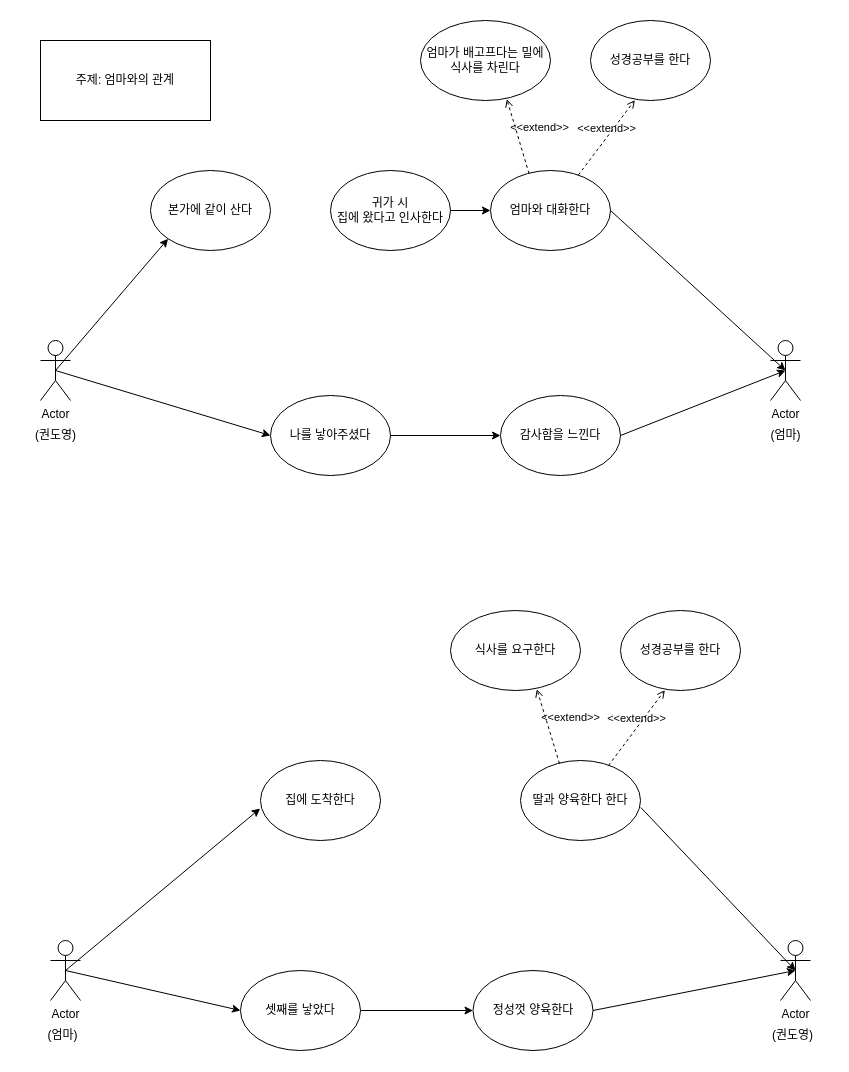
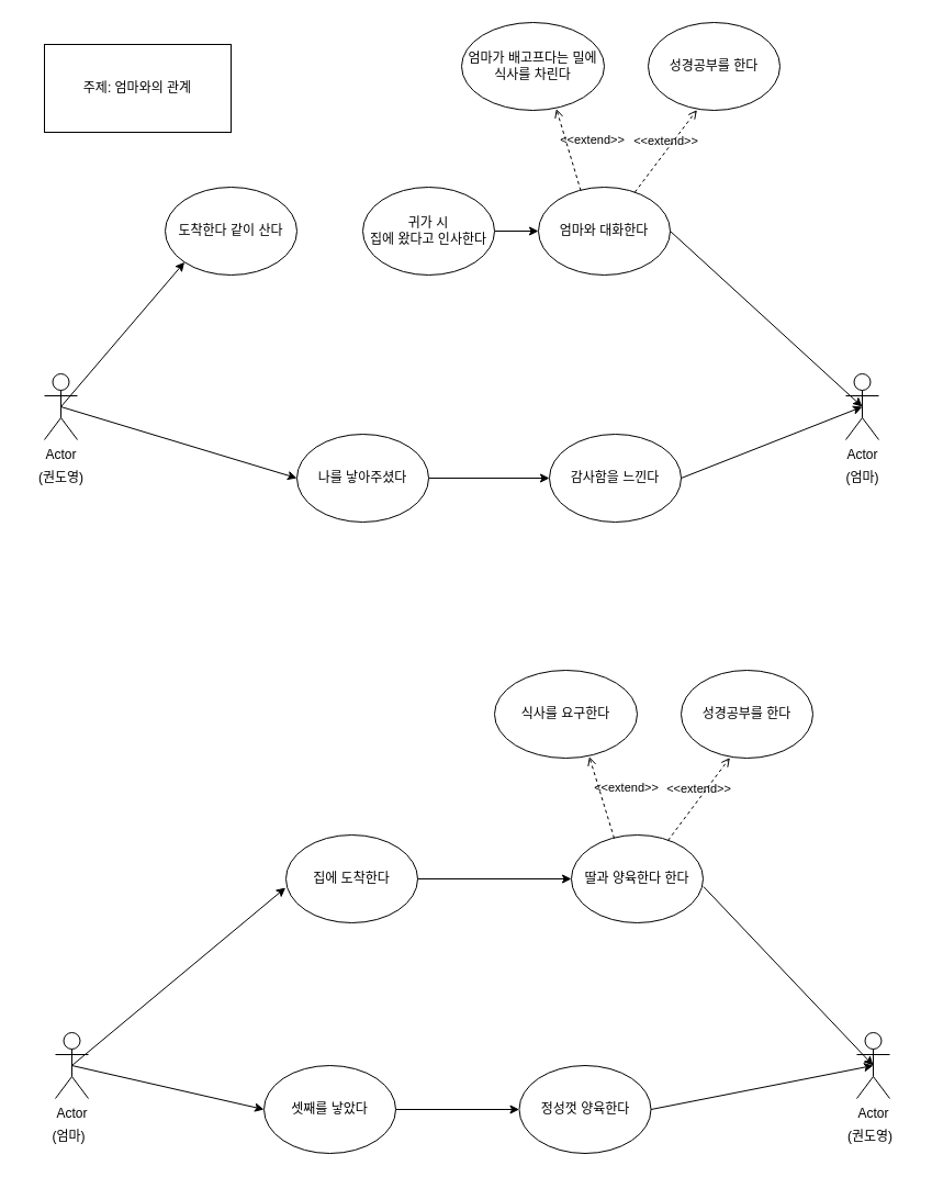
  <mxCell id="0" />
  <mxCell id="1" parent="0" />
  <mxCell id="2" value="Actor" style="shape=umlActor;verticalLabelPosition=bottom;verticalAlign=top;html=1;outlineConnect=0;" parent="1" vertex="1"><mxGeometry x="40" y="340" width="30" height="60" as="geometry" /></mxCell>
  <mxCell id="3" value="(권도영)" style="text;html=1;align=center;verticalAlign=middle;resizable=0;points=[];autosize=1;strokeColor=none;fillColor=none;" parent="1" vertex="1"><mxGeometry x="20" y="420" width="70" height="30" as="geometry" /></mxCell>
  <mxCell id="4" value="Actor" style="shape=umlActor;verticalLabelPosition=bottom;verticalAlign=top;html=1;outlineConnect=0;" parent="1" vertex="1"><mxGeometry x="770" y="340" width="30" height="60" as="geometry" /></mxCell>
  <mxCell id="5" value="(엄마)" style="text;html=1;align=center;verticalAlign=middle;resizable=0;points=[];autosize=1;strokeColor=none;fillColor=none;" parent="1" vertex="1"><mxGeometry x="755" y="420" width="60" height="30" as="geometry" /></mxCell>
  <mxCell id="6" value="Actor" style="shape=umlActor;verticalLabelPosition=bottom;verticalAlign=top;html=1;outlineConnect=0;" parent="1" vertex="1"><mxGeometry x="50" y="940" width="30" height="60" as="geometry" /></mxCell>
  <mxCell id="7" value="(권도영)" style="text;html=1;align=center;verticalAlign=middle;resizable=0;points=[];autosize=1;strokeColor=none;fillColor=none;" parent="1" vertex="1"><mxGeometry x="757" y="1020" width="70" height="30" as="geometry" /></mxCell>
  <mxCell id="8" value="Actor" style="shape=umlActor;verticalLabelPosition=bottom;verticalAlign=top;html=1;outlineConnect=0;" parent="1" vertex="1"><mxGeometry x="780" y="940" width="30" height="60" as="geometry" /></mxCell>
  <mxCell id="9" value="(엄마)" style="text;html=1;align=center;verticalAlign=middle;resizable=0;points=[];autosize=1;strokeColor=none;fillColor=none;" parent="1" vertex="1"><mxGeometry x="32" y="1020" width="60" height="30" as="geometry" /></mxCell>
  <mxCell id="10" value="" style="edgeStyle=orthogonalEdgeStyle;rounded=0;orthogonalLoop=1;jettySize=auto;html=1;" edge="1" parent="1" source="11" target="17"><mxGeometry relative="1" as="geometry" /></mxCell>
  <mxCell id="11" value="귀가 시&lt;br&gt;집에 왔다고 인사한다" style="ellipse;whiteSpace=wrap;html=1;" parent="1" vertex="1"><mxGeometry x="330" y="170" width="120" height="80" as="geometry" /></mxCell>
  <mxCell id="12" value="주제: 엄마와의 관계" style="rounded=0;whiteSpace=wrap;html=1;" parent="1" vertex="1"><mxGeometry x="40" y="40" width="170" height="80" as="geometry" /></mxCell>
  <mxCell id="13" value="" style="endArrow=classic;html=1;rounded=0;exitX=0.5;exitY=0.5;exitDx=0;exitDy=0;exitPerimeter=0;entryX=0;entryY=1;entryDx=0;entryDy=0;" parent="1" source="2" target="33" edge="1"><mxGeometry width="50" height="50" relative="1" as="geometry"><mxPoint x="550" y="250" as="sourcePoint" /><mxPoint x="140" y="280" as="targetPoint" /></mxGeometry></mxCell>
  <mxCell id="14" value="" style="edgeStyle=orthogonalEdgeStyle;rounded=0;orthogonalLoop=1;jettySize=auto;html=1;" edge="1" parent="1" source="15" target="26"><mxGeometry relative="1" as="geometry" /></mxCell>
  <mxCell id="15" value="나를 낳아주셨다" style="ellipse;whiteSpace=wrap;html=1;" vertex="1" parent="1"><mxGeometry x="270" y="395" width="120" height="80" as="geometry" /></mxCell>
  <mxCell id="16" value="" style="endArrow=classic;html=1;rounded=0;exitX=0.5;exitY=0.5;exitDx=0;exitDy=0;exitPerimeter=0;entryX=0;entryY=0.5;entryDx=0;entryDy=0;" edge="1" parent="1" target="15" source="2"><mxGeometry width="50" height="50" relative="1" as="geometry"><mxPoint x="70" y="369.5" as="sourcePoint" /><mxPoint x="265" y="369.5" as="targetPoint" /></mxGeometry></mxCell>
  <mxCell id="17" value="엄마와 대화한다" style="ellipse;whiteSpace=wrap;html=1;" vertex="1" parent="1"><mxGeometry x="490" y="170" width="120" height="80" as="geometry" /></mxCell>
+ <mxCell id="18" value="" style="edgeStyle=orthogonalEdgeStyle;rounded=0;orthogonalLoop=1;jettySize=auto;html=1;" edge="1" parent="1" source="19" target="24"><mxGeometry relative="1" as="geometry" /></mxCell>
  <mxCell id="19" value="집에 도착한다" style="ellipse;whiteSpace=wrap;html=1;" vertex="1" parent="1"><mxGeometry x="260" y="760" width="120" height="80" as="geometry" /></mxCell>
  <mxCell id="20" value="" style="endArrow=classic;html=1;rounded=0;entryX=-0.003;entryY=0.6;entryDx=0;entryDy=0;entryPerimeter=0;exitX=0.5;exitY=0.5;exitDx=0;exitDy=0;exitPerimeter=0;" edge="1" parent="1" target="19" source="6"><mxGeometry width="50" height="50" relative="1" as="geometry"><mxPoint x="65" y="970" as="sourcePoint" /><mxPoint x="610" y="799" as="targetPoint" /></mxGeometry></mxCell>
  <mxCell id="21" value="" style="edgeStyle=orthogonalEdgeStyle;rounded=0;orthogonalLoop=1;jettySize=auto;html=1;" edge="1" parent="1" source="22" target="38"><mxGeometry relative="1" as="geometry" /></mxCell>
  <mxCell id="22" value="셋째를 낳았다" style="ellipse;whiteSpace=wrap;html=1;" vertex="1" parent="1"><mxGeometry x="240" y="970" width="120" height="80" as="geometry" /></mxCell>
  <mxCell id="23" value="" style="endArrow=classic;html=1;rounded=0;exitX=0.5;exitY=0.5;exitDx=0;exitDy=0;exitPerimeter=0;entryX=0;entryY=0.5;entryDx=0;entryDy=0;" edge="1" parent="1" target="22" source="6"><mxGeometry width="50" height="50" relative="1" as="geometry"><mxPoint x="65" y="969" as="sourcePoint" /><mxPoint x="275" y="968.5" as="targetPoint" /></mxGeometry></mxCell>
  <mxCell id="24" value="딸과 양육한다 한다" style="ellipse;whiteSpace=wrap;html=1;" vertex="1" parent="1"><mxGeometry x="520" y="760" width="120" height="80" as="geometry" /></mxCell>
  <mxCell id="25" value="" style="endArrow=classic;html=1;rounded=0;exitX=1.003;exitY=0.588;exitDx=0;exitDy=0;exitPerimeter=0;entryX=0.5;entryY=0.5;entryDx=0;entryDy=0;entryPerimeter=0;" edge="1" parent="1" source="24" target="8"><mxGeometry width="50" height="50" relative="1" as="geometry"><mxPoint x="540" y="802" as="sourcePoint" /><mxPoint x="695" y="640" as="targetPoint" /></mxGeometry></mxCell>
  <mxCell id="26" value="감사함을 느낀다" style="ellipse;whiteSpace=wrap;html=1;" vertex="1" parent="1"><mxGeometry x="500" y="395" width="120" height="80" as="geometry" /></mxCell>
  <mxCell id="27" value="" style="endArrow=classic;html=1;rounded=0;exitX=1;exitY=0.5;exitDx=0;exitDy=0;entryX=0.5;entryY=0.5;entryDx=0;entryDy=0;entryPerimeter=0;" edge="1" parent="1" source="26" target="4"><mxGeometry width="50" height="50" relative="1" as="geometry"><mxPoint x="645" y="420" as="sourcePoint" /><mxPoint x="800" y="583" as="targetPoint" /></mxGeometry></mxCell>
  <mxCell id="28" value="" style="endArrow=classic;html=1;rounded=0;exitX=1;exitY=0.5;exitDx=0;exitDy=0;entryX=0.5;entryY=0.5;entryDx=0;entryDy=0;entryPerimeter=0;" edge="1" parent="1" source="17" target="4"><mxGeometry width="50" height="50" relative="1" as="geometry"><mxPoint x="630" y="660" as="sourcePoint" /><mxPoint x="780" y="405" as="targetPoint" /></mxGeometry></mxCell>
  <mxCell id="29" value="&amp;lt;&amp;lt;extend&amp;gt;&amp;gt;" style="html=1;verticalAlign=bottom;labelBackgroundColor=none;endArrow=open;endFill=0;dashed=1;rounded=0;entryX=0.664;entryY=0.983;entryDx=0;entryDy=0;entryPerimeter=0;exitX=0.321;exitY=0.038;exitDx=0;exitDy=0;exitPerimeter=0;" edge="1" parent="1" source="17" target="31"><mxGeometry x="-0.184" y="-21" width="160" relative="1" as="geometry"><mxPoint x="550" y="170" as="sourcePoint" /><mxPoint x="510" y="100" as="targetPoint" /><mxPoint as="offset" /></mxGeometry></mxCell>
  <mxCell id="30" value="&amp;lt;&amp;lt;extend&amp;gt;&amp;gt;" style="html=1;verticalAlign=bottom;labelBackgroundColor=none;endArrow=open;endFill=0;dashed=1;rounded=0;exitX=0.732;exitY=0.057;exitDx=0;exitDy=0;exitPerimeter=0;entryX=0.37;entryY=0.995;entryDx=0;entryDy=0;entryPerimeter=0;" edge="1" parent="1" source="17" target="32"><mxGeometry x="0.004" width="160" relative="1" as="geometry"><mxPoint x="560" y="180" as="sourcePoint" /><mxPoint x="640" y="100" as="targetPoint" /><mxPoint as="offset" /></mxGeometry></mxCell>
  <mxCell id="31" value="엄마가 배고프다는 밀에&lt;br&gt;식사를 차린다" style="ellipse;whiteSpace=wrap;html=1;" vertex="1" parent="1"><mxGeometry x="420" y="20" width="130" height="80" as="geometry" /></mxCell>
  <mxCell id="32" value="성경공부를 한다" style="ellipse;whiteSpace=wrap;html=1;" vertex="1" parent="1"><mxGeometry x="590" y="20" width="120" height="80" as="geometry" /></mxCell>
- <mxCell id="33" value="본가에 같이 산다" style="ellipse;whiteSpace=wrap;html=1;" vertex="1" parent="1"><mxGeometry x="150" y="170" width="120" height="80" as="geometry" /></mxCell>
+ <mxCell id="33" value="도착한다 같이 산다" style="ellipse;whiteSpace=wrap;html=1;" vertex="1" parent="1"><mxGeometry x="150" y="170" width="120" height="80" as="geometry" /></mxCell>
  <mxCell id="34" value="&amp;lt;&amp;lt;extend&amp;gt;&amp;gt;" style="html=1;verticalAlign=bottom;labelBackgroundColor=none;endArrow=open;endFill=0;dashed=1;rounded=0;entryX=0.664;entryY=0.983;entryDx=0;entryDy=0;entryPerimeter=0;exitX=0.321;exitY=0.038;exitDx=0;exitDy=0;exitPerimeter=0;" edge="1" parent="1" target="36"><mxGeometry x="-0.184" y="-21" width="160" relative="1" as="geometry"><mxPoint x="559" y="763" as="sourcePoint" /><mxPoint x="540" y="690" as="targetPoint" /><mxPoint as="offset" /></mxGeometry></mxCell>
  <mxCell id="35" value="&amp;lt;&amp;lt;extend&amp;gt;&amp;gt;" style="html=1;verticalAlign=bottom;labelBackgroundColor=none;endArrow=open;endFill=0;dashed=1;rounded=0;exitX=0.732;exitY=0.057;exitDx=0;exitDy=0;exitPerimeter=0;entryX=0.37;entryY=0.995;entryDx=0;entryDy=0;entryPerimeter=0;" edge="1" parent="1" target="37"><mxGeometry x="0.004" width="160" relative="1" as="geometry"><mxPoint x="608" y="765" as="sourcePoint" /><mxPoint x="670" y="690" as="targetPoint" /><mxPoint as="offset" /></mxGeometry></mxCell>
  <mxCell id="36" value="식사를 요구한다" style="ellipse;whiteSpace=wrap;html=1;" vertex="1" parent="1"><mxGeometry x="450" y="610" width="130" height="80" as="geometry" /></mxCell>
  <mxCell id="37" value="성경공부를 한다" style="ellipse;whiteSpace=wrap;html=1;" vertex="1" parent="1"><mxGeometry x="620" y="610" width="120" height="80" as="geometry" /></mxCell>
  <mxCell id="38" value="정성껏 양육한다" style="ellipse;whiteSpace=wrap;html=1;" vertex="1" parent="1"><mxGeometry x="472.5" y="970" width="120" height="80" as="geometry" /></mxCell>
  <mxCell id="39" value="" style="endArrow=classic;html=1;rounded=0;exitX=1;exitY=0.5;exitDx=0;exitDy=0;entryX=0.5;entryY=0.5;entryDx=0;entryDy=0;entryPerimeter=0;" edge="1" parent="1" source="38" target="8"><mxGeometry width="50" height="50" relative="1" as="geometry"><mxPoint x="617.5" y="995" as="sourcePoint" /><mxPoint x="758" y="945" as="targetPoint" /></mxGeometry></mxCell>
